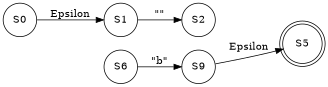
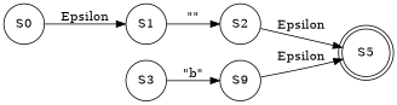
  digraph {
    rankdir=LR
    node [shape=circle]
    S0
    S1
    S2
    n4 [label=S9]
-   S3 [label=S6]
+   S3
    S5 [shape=doublecircle]
    S0 -> S1 [label=Epsilon]
    S1 -> S2 [label="\"\""]
+   S2 -> S5 [label=Epsilon]
    n4 -> S5 [label=Epsilon]
    S3 -> n4 [label="\"b\""]
  }
